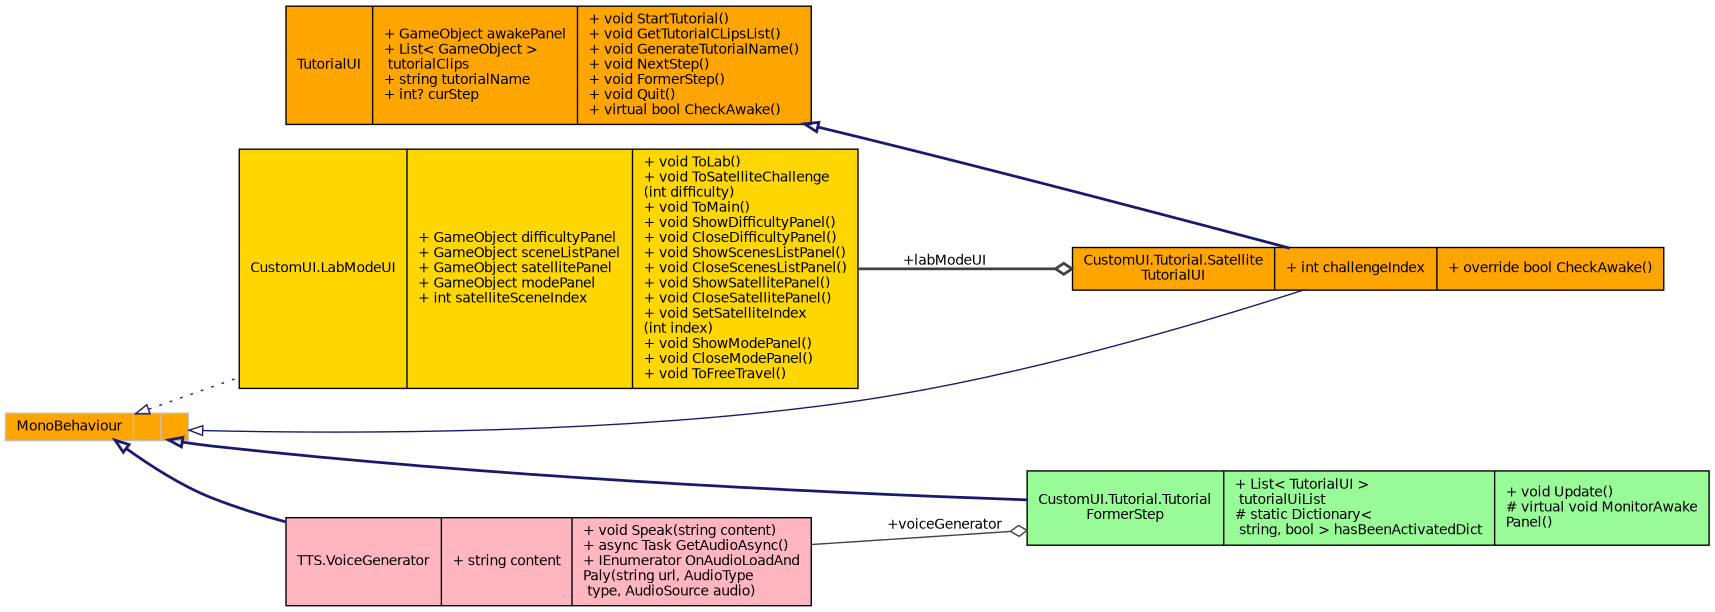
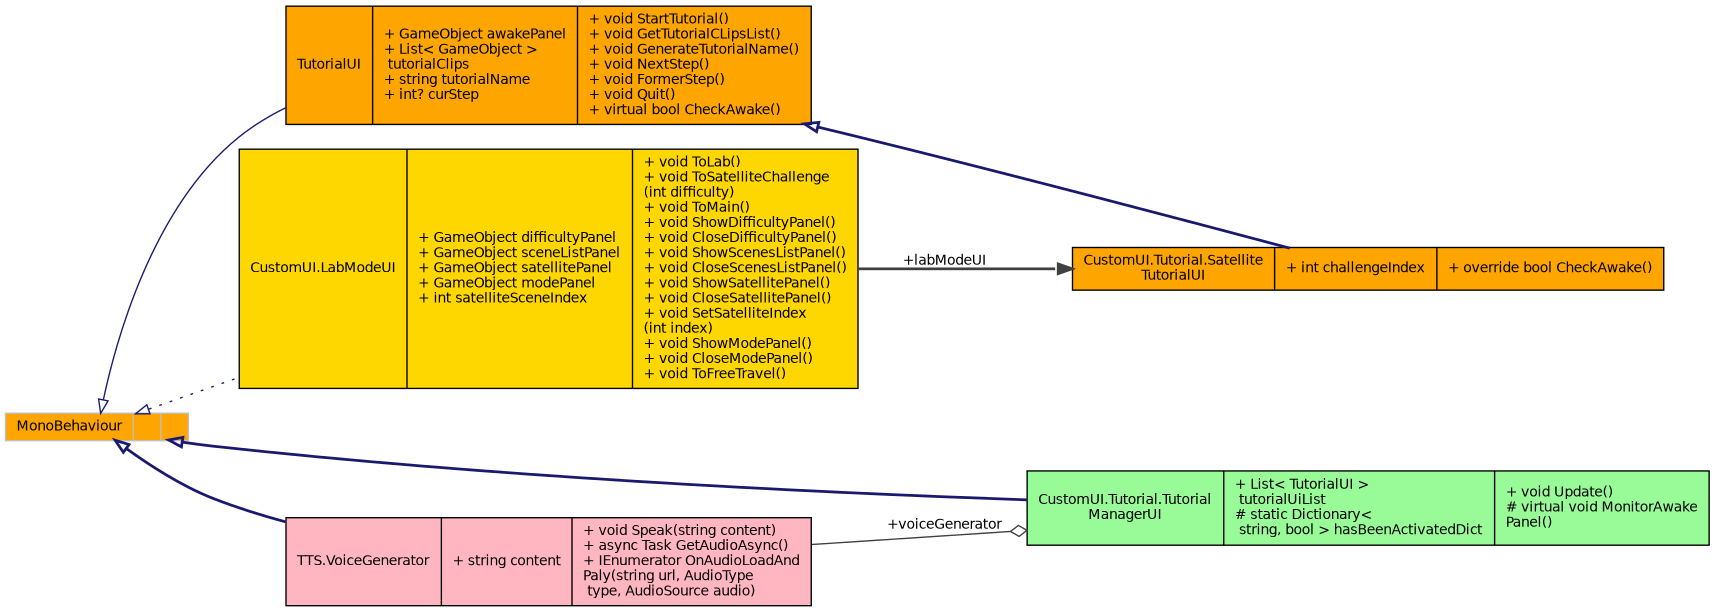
  digraph {
    rankdir=LR
    node [color=black fillcolor=orange fontname=Helvetica fontsize=10 shape=record style=filled]
    edge [arrowtail=onormal color=midnightblue dir=back fontname=Helvetica fontsize=10 labelfontname=Helvetica labelfontsize=10 style=bold]
    n1 [fontcolor=black height=0.2 label="{CustomUI.Tutorial.Satellite\lTutorialUI\n|+ int challengeIndex\l|+ override bool CheckAwake()\l}" width=0.4]
    n2 [height=0.2 label="{TutorialUI\n|+ GameObject awakePanel\l+ List\< GameObject \>\l tutorialClips\l+ string tutorialName\l+ int? curStep\l|+ void StartTutorial()\l+ void GetTutorialCLipsList()\l+ void GenerateTutorialName()\l+ void NextStep()\l+ void FormerStep()\l+ void Quit()\l+ virtual bool CheckAwake()\l}" width=0.4]
    n3 [color=grey75 height=0.2 label="{MonoBehaviour\n||}" width=0.4]
-   n4 [fillcolor=palegreen height=0.2 label="{CustomUI.Tutorial.Tutorial\lFormerStep\n|+ List\< TutorialUI \>\l tutorialUiList\l# static Dictionary\<\l string, bool \> hasBeenActivatedDict\l|+ void Update()\l# virtual void MonitorAwake\lPanel()\l}" width=0.4]
+   n4 [fillcolor=palegreen height=0.2 label="{CustomUI.Tutorial.Tutorial\lManagerUI\n|+ List\< TutorialUI \>\l tutorialUiList\l# static Dictionary\<\l string, bool \> hasBeenActivatedDict\l|+ void Update()\l# virtual void MonitorAwake\lPanel()\l}" width=0.4]
    n5 [fillcolor=lightpink height=0.2 label="{TTS.VoiceGenerator\n|+ string content\l|+ void Speak(string content)\l+ async Task GetAudioAsync()\l+ IEnumerator OnAudioLoadAnd\lPaly(string url, AudioType\l type, AudioSource audio)\l}" width=0.4]
    n6 [fillcolor=gold height=0.2 label="{CustomUI.LabModeUI\n|+ GameObject difficultyPanel\l+ GameObject sceneListPanel\l+ GameObject satellitePanel\l+ GameObject modePanel\l+ int satelliteSceneIndex\l|+ void ToLab()\l+ void ToSatelliteChallenge\l(int difficulty)\l+ void ToMain()\l+ void ShowDifficultyPanel()\l+ void CloseDifficultyPanel()\l+ void ShowScenesListPanel()\l+ void CloseScenesListPanel()\l+ void ShowSatellitePanel()\l+ void CloseSatellitePanel()\l+ void SetSatelliteIndex\l(int index)\l+ void ShowModePanel()\l+ void CloseModePanel()\l+ void ToFreeTravel()\l}" width=0.4]
    n2 -> n1
-   n3 -> n1 [style=solid]
+   n3 -> n2 [style=solid]
    n3 -> n4
    n3 -> n5
    n3 -> n6 [style=dotted]
    n5 -> n4 [arrowhead=odiamond color=grey25 label=" +voiceGenerator" style=solid arrowtail="" dir=""]
-   n6 -> n1 [arrowhead=odiamond color=grey25 label=" +labModeUI" arrowtail="" dir=""]
+   n6 -> n1 [arrowhead=normal color=grey25 label=" +labModeUI" arrowtail="" dir=""]
  }
